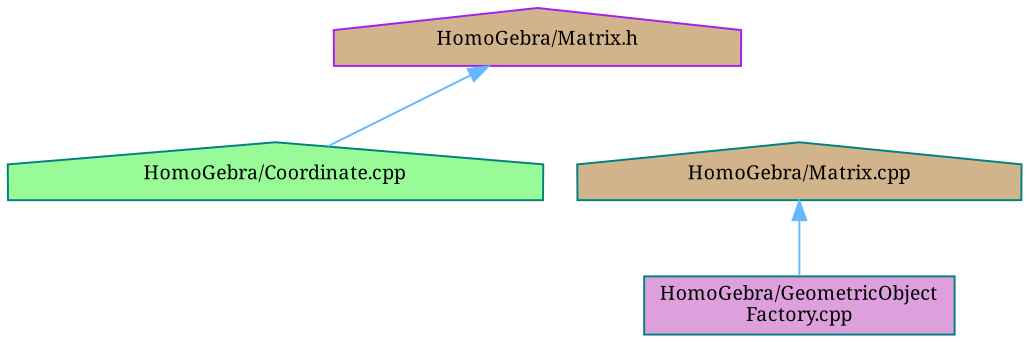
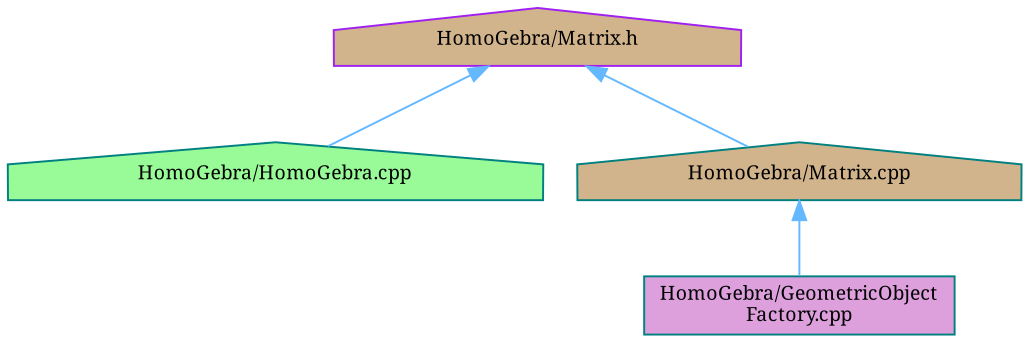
  digraph {
    fontname="Noto Serif"
    node [color=teal fillcolor=tan fontname="Noto Serif" fontsize=10 shape=house style=filled]
    edge [color=steelblue1 dir=back fontname="Noto Serif" fontsize=10 labelfontname=Helvetica labelfontsize=10 style=solid]
    n1 [color=purple fontcolor=black height=0.2 label="HomoGebra/Matrix.h" width=0.4]
-   n2 [fillcolor=palegreen height=0.2 label="HomoGebra/Coordinate.cpp" width=0.4]
+   n2 [fillcolor=palegreen height=0.2 label="HomoGebra/HomoGebra.cpp" width=0.4]
    n3 [height=0.2 label="HomoGebra/Matrix.cpp" width=0.4]
    n4 [fillcolor=plum height=0.2 label="HomoGebra/GeometricObject\lFactory.cpp" shape=box width=0.4]
    n1 -> n2
+   n1 -> n3
    n3 -> n4
  }
